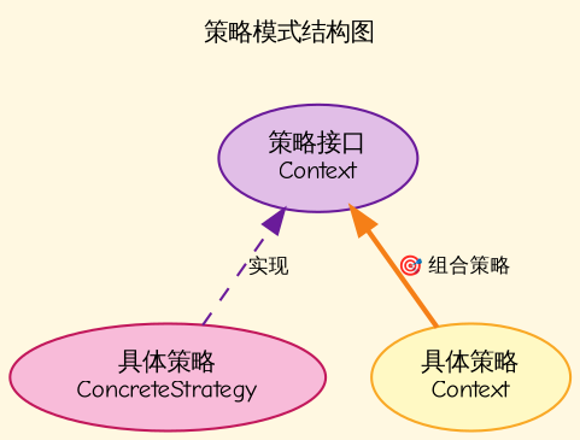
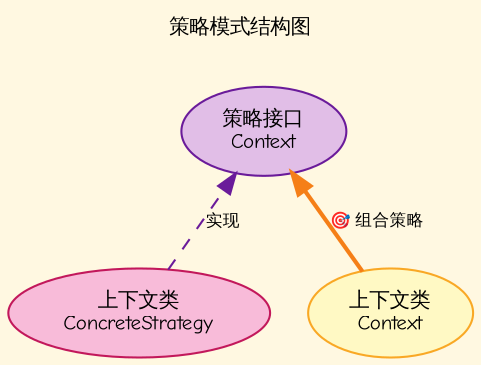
  digraph {
    bgcolor="#fff8e1"
    fontname="Comic Neue"
    fontsize=10
    label="策略模式结构图"
    labelloc=t
    rankdir=BT
    node [fontname="Comic Neue" fontsize=10 style="filled,rounded"]
    edge [fontname="Comic Neue" fontsize=8]
    n1 [color="#6a1b9a" fillcolor="#e1bee7" label="策略接口\nContext"]
-   n2 [color="#c2185b" fillcolor="#f8bbd9" label="具体策略\nConcreteStrategy"]
-   n3 [color="#f9a825" fillcolor="#fff9c4" label="具体策略\nContext"]
+   n2 [color="#c2185b" fillcolor="#f8bbd9" label="上下文类\nConcreteStrategy"]
+   n3 [color="#f9a825" fillcolor="#fff9c4" label="上下文类\nContext"]
    n2 -> n1 [color="#6a1b9a" label="实现" style=dashed]
    n3 -> n1 [color="#f57f17" label="🎯 组合策略" style=bold]
  }
